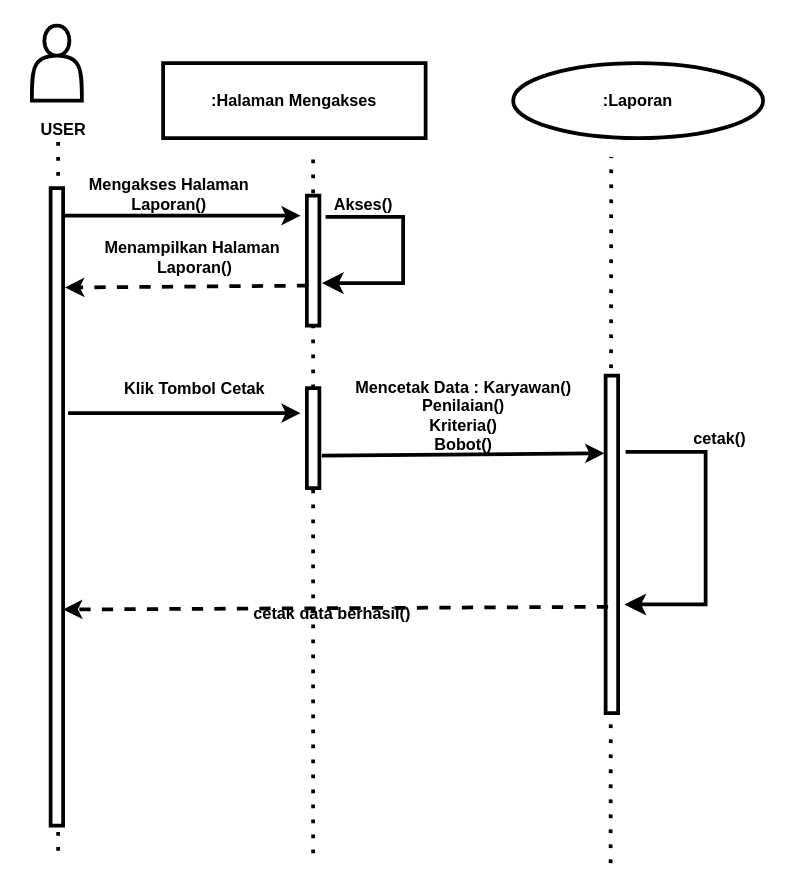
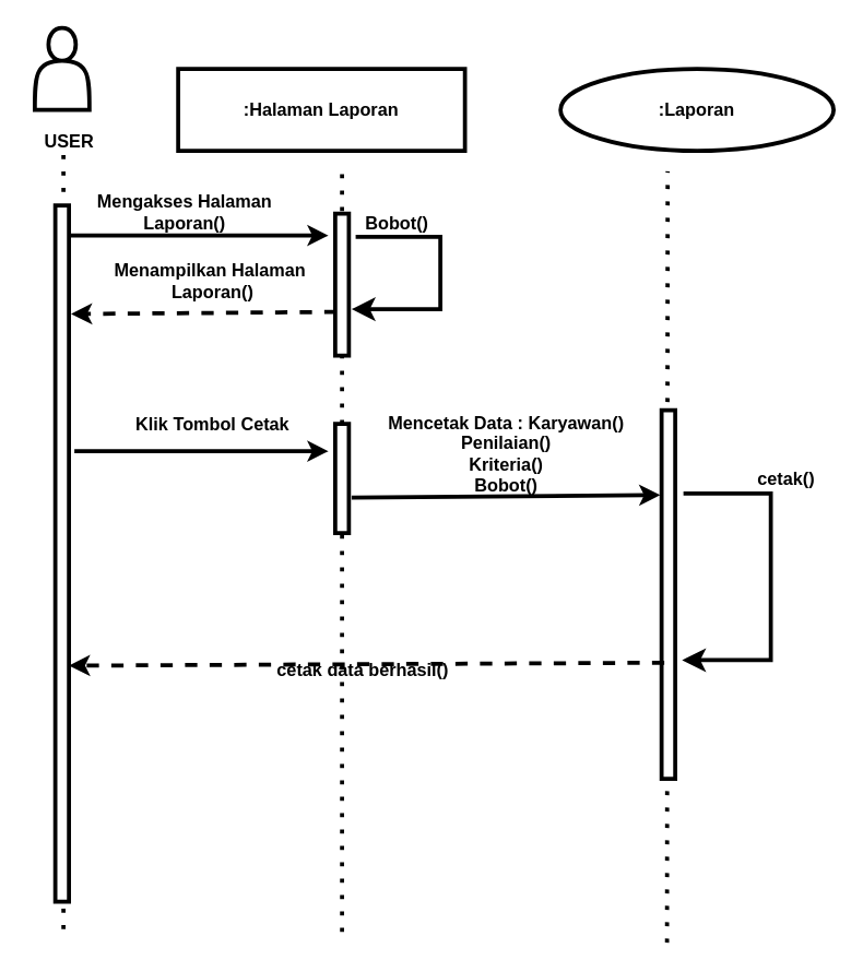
  <mxCell id="0" />
  <mxCell id="1" parent="0" />
- <mxCell id="2" value=":Halaman Mengakses" style="rounded=0;whiteSpace=wrap;html=1;fillColor=none;strokeWidth=3;fontSize=13;fontStyle=1" vertex="1" parent="1"><mxGeometry x="130" y="50" width="210" height="60" as="geometry" /></mxCell>
+ <mxCell id="2" value=":Halaman Laporan" style="rounded=0;whiteSpace=wrap;html=1;fillColor=none;strokeWidth=3;fontSize=13;fontStyle=1" vertex="1" parent="1"><mxGeometry x="130" y="50" width="210" height="60" as="geometry" /></mxCell>
  <mxCell id="3" value="&lt;span&gt;:Laporan&lt;/span&gt;" style="ellipse;whiteSpace=wrap;html=1;fillColor=none;strokeWidth=3;fontSize=13;fontStyle=1;" vertex="1" parent="1"><mxGeometry x="410" y="50" width="200" height="60" as="geometry" /></mxCell>
  <mxCell id="4" value="" style="endArrow=classic;html=1;exitX=1.1;exitY=0.043;exitDx=0;exitDy=0;exitPerimeter=0;strokeWidth=3;fontSize=13;fontStyle=1" edge="1" parent="1" source="10"><mxGeometry width="50" height="50" relative="1" as="geometry"><mxPoint x="410" y="340" as="sourcePoint" /><mxPoint x="240" y="172" as="targetPoint" /></mxGeometry></mxCell>
  <mxCell id="5" value="" style="endArrow=classic;html=1;entryX=1.153;entryY=0.156;entryDx=0;entryDy=0;entryPerimeter=0;dashed=1;exitX=0.1;exitY=0.692;exitDx=0;exitDy=0;exitPerimeter=0;strokeWidth=3;fontSize=13;fontStyle=1" edge="1" parent="1" source="12" target="10"><mxGeometry width="50" height="50" relative="1" as="geometry"><mxPoint x="240" y="210" as="sourcePoint" /><mxPoint x="250" y="182" as="targetPoint" /></mxGeometry></mxCell>
  <mxCell id="6" value="Mengakses Halaman Laporan()" style="text;html=1;align=center;verticalAlign=middle;whiteSpace=wrap;rounded=0;strokeWidth=3;fontSize=13;fontStyle=1" vertex="1" parent="1"><mxGeometry x="70" y="140" width="130" height="30" as="geometry" /></mxCell>
  <mxCell id="7" value="Menampilkan Halaman&amp;nbsp;&lt;div&gt;Laporan()&lt;/div&gt;" style="text;html=1;align=center;verticalAlign=middle;resizable=0;points=[];autosize=1;strokeColor=none;fillColor=none;strokeWidth=3;fontSize=13;fontStyle=1" vertex="1" parent="1"><mxGeometry x="75" y="185" width="160" height="40" as="geometry" /></mxCell>
- <mxCell id="8" value="Akses()" style="text;html=1;align=center;verticalAlign=middle;resizable=0;points=[];autosize=1;strokeColor=none;fillColor=none;strokeWidth=3;fontSize=13;fontStyle=1" vertex="1" parent="1"><mxGeometry x="255" y="148" width="70" height="30" as="geometry" /></mxCell>
+ <mxCell id="8" value="Bobot()" style="text;html=1;align=center;verticalAlign=middle;resizable=0;points=[];autosize=1;strokeColor=none;fillColor=none;strokeWidth=3;fontSize=13;fontStyle=1" vertex="1" parent="1"><mxGeometry x="255" y="148" width="70" height="30" as="geometry" /></mxCell>
  <mxCell id="9" value="" style="endArrow=none;dashed=1;html=1;dashPattern=1 3;strokeWidth=3;fontSize=13;fontStyle=1" edge="1" parent="1"><mxGeometry width="50" height="50" relative="1" as="geometry"><mxPoint x="46" y="680" as="sourcePoint" /><mxPoint x="46" y="110" as="targetPoint" /></mxGeometry></mxCell>
  <mxCell id="10" value="" style="rounded=0;whiteSpace=wrap;html=1;fillColor=default;strokeWidth=3;fontSize=13;fontStyle=1" vertex="1" parent="1"><mxGeometry x="40" y="150" width="10" height="510" as="geometry" /></mxCell>
  <mxCell id="11" value="" style="endArrow=none;dashed=1;html=1;dashPattern=1 3;strokeWidth=3;fontSize=13;fontStyle=1" edge="1" parent="1" source="22"><mxGeometry width="50" height="50" relative="1" as="geometry"><mxPoint x="247.58" y="686" as="sourcePoint" /><mxPoint x="250" y="120" as="targetPoint" /></mxGeometry></mxCell>
  <mxCell id="12" value="" style="rounded=0;whiteSpace=wrap;html=1;fillColor=default;strokeWidth=3;fontSize=13;fontStyle=1" vertex="1" parent="1"><mxGeometry x="245" y="156" width="10" height="104" as="geometry" /></mxCell>
  <mxCell id="13" value="" style="endArrow=classic;html=1;exitX=1.2;exitY=0.675;exitDx=0;exitDy=0;strokeWidth=3;fontSize=13;fontStyle=1;entryX=-0.1;entryY=0.23;entryDx=0;entryDy=0;entryPerimeter=0;exitPerimeter=0;" edge="1" parent="1" source="22" target="19"><mxGeometry width="50" height="50" relative="1" as="geometry"><mxPoint x="253" y="411" as="sourcePoint" /><mxPoint x="480" y="330" as="targetPoint" /></mxGeometry></mxCell>
  <mxCell id="14" value="Mencetak Data : Karyawan()&lt;div&gt;Penilaian()&lt;/div&gt;&lt;div&gt;Kriteria()&lt;/div&gt;&lt;div&gt;Bobot()&lt;/div&gt;&lt;div&gt;&lt;br&gt;&lt;/div&gt;" style="text;html=1;align=center;verticalAlign=middle;resizable=0;points=[];autosize=1;strokeColor=none;fillColor=none;strokeWidth=3;fontSize=13;fontStyle=1" vertex="1" parent="1"><mxGeometry x="275" y="295" width="190" height="90" as="geometry" /></mxCell>
  <mxCell id="15" value="" style="edgeStyle=elbowEdgeStyle;elbow=horizontal;endArrow=classic;html=1;curved=0;rounded=0;endSize=8;startSize=8;strokeWidth=3;fontSize=13;fontStyle=1;entryX=1.2;entryY=0.673;entryDx=0;entryDy=0;entryPerimeter=0;exitX=0.071;exitY=0.833;exitDx=0;exitDy=0;exitPerimeter=0;" edge="1" parent="1" source="8" target="12"><mxGeometry width="50" height="50" relative="1" as="geometry"><mxPoint x="320" y="210" as="sourcePoint" /><mxPoint x="310" y="270" as="targetPoint" /><Array as="points"><mxPoint x="322" y="180" /></Array></mxGeometry></mxCell>
  <mxCell id="16" value="Klik Tombol Cetak" style="text;html=1;align=center;verticalAlign=middle;resizable=0;points=[];autosize=1;strokeColor=none;fillColor=none;strokeWidth=3;fontSize=13;fontStyle=1" vertex="1" parent="1"><mxGeometry x="90" y="295" width="130" height="30" as="geometry" /></mxCell>
  <mxCell id="17" value="" style="endArrow=none;dashed=1;html=1;dashPattern=1 3;strokeWidth=3;fontSize=13;fontStyle=1" edge="1" parent="1"><mxGeometry width="50" height="50" relative="1" as="geometry"><mxPoint x="488" y="690" as="sourcePoint" /><mxPoint x="488.47" y="125" as="targetPoint" /></mxGeometry></mxCell>
  <mxCell id="18" value="" style="shape=actor;whiteSpace=wrap;html=1;fillColor=none;strokeWidth=3;fontSize=13;fontStyle=1" vertex="1" parent="1"><mxGeometry x="25" y="20" width="40" height="60" as="geometry" /></mxCell>
  <mxCell id="19" value="" style="rounded=0;whiteSpace=wrap;html=1;fillColor=default;strokeWidth=3;fontSize=13;fontStyle=1" vertex="1" parent="1"><mxGeometry x="484" y="300" width="10" height="270" as="geometry" /></mxCell>
  <mxCell id="20" value="USER" style="text;html=1;align=center;verticalAlign=middle;resizable=0;points=[];autosize=1;strokeColor=none;fillColor=none;fontSize=13;fontStyle=1" vertex="1" parent="1"><mxGeometry x="20" y="88" width="60" height="30" as="geometry" /></mxCell>
  <mxCell id="21" value="" style="endArrow=none;dashed=1;html=1;dashPattern=1 3;strokeWidth=3;fontSize=13;fontStyle=1" edge="1" parent="1" target="22"><mxGeometry width="50" height="50" relative="1" as="geometry"><mxPoint x="250" y="682" as="sourcePoint" /><mxPoint x="250" y="120" as="targetPoint" /></mxGeometry></mxCell>
  <mxCell id="22" value="" style="rounded=0;whiteSpace=wrap;html=1;fillColor=default;strokeWidth=3;fontSize=13;fontStyle=1" vertex="1" parent="1"><mxGeometry x="245" y="310" width="10" height="80" as="geometry" /></mxCell>
  <mxCell id="23" value="" style="endArrow=classic;html=1;exitX=1.258;exitY=0.282;exitDx=0;exitDy=0;exitPerimeter=0;strokeWidth=3;fontSize=13;fontStyle=1" edge="1" parent="1"><mxGeometry width="50" height="50" relative="1" as="geometry"><mxPoint x="54" y="330" as="sourcePoint" /><mxPoint x="240" y="330" as="targetPoint" /></mxGeometry></mxCell>
  <mxCell id="24" value="" style="edgeStyle=elbowEdgeStyle;elbow=horizontal;endArrow=classic;html=1;curved=0;rounded=0;endSize=8;startSize=8;strokeWidth=3;fontSize=13;fontStyle=1;entryX=1.5;entryY=0.678;entryDx=0;entryDy=0;entryPerimeter=0;" edge="1" parent="1" target="19"><mxGeometry width="50" height="50" relative="1" as="geometry"><mxPoint x="500" y="361" as="sourcePoint" /><mxPoint x="540" y="510" as="targetPoint" /><Array as="points"><mxPoint x="564" y="425" /></Array></mxGeometry></mxCell>
  <mxCell id="25" value="" style="endArrow=classic;html=1;entryX=1;entryY=0.661;entryDx=0;entryDy=0;dashed=1;exitX=0.2;exitY=0.685;exitDx=0;exitDy=0;exitPerimeter=0;strokeWidth=3;fontSize=13;fontStyle=1;entryPerimeter=0;" edge="1" parent="1" source="19" target="10"><mxGeometry width="50" height="50" relative="1" as="geometry"><mxPoint x="260" y="581" as="sourcePoint" /><mxPoint x="255" y="485" as="targetPoint" /></mxGeometry></mxCell>
  <mxCell id="26" value="cetak data berhasil()" style="text;html=1;align=center;verticalAlign=middle;resizable=0;points=[];autosize=1;strokeColor=none;fillColor=none;fontSize=13;fontStyle=1" vertex="1" parent="1"><mxGeometry x="195" y="475" width="140" height="30" as="geometry" /></mxCell>
  <mxCell id="27" value="cetak()" style="text;html=1;align=center;verticalAlign=middle;resizable=0;points=[];autosize=1;strokeColor=none;fillColor=none;fontSize=13;fontStyle=1" vertex="1" parent="1"><mxGeometry x="545" y="335" width="60" height="30" as="geometry" /></mxCell>
